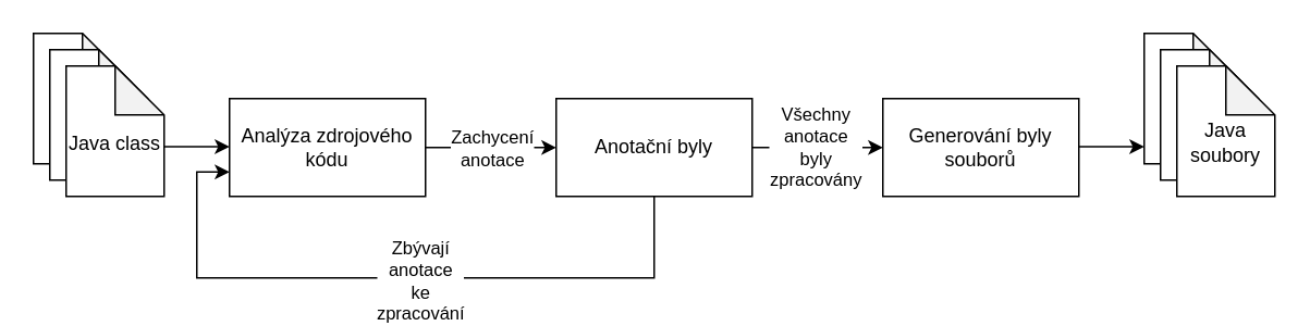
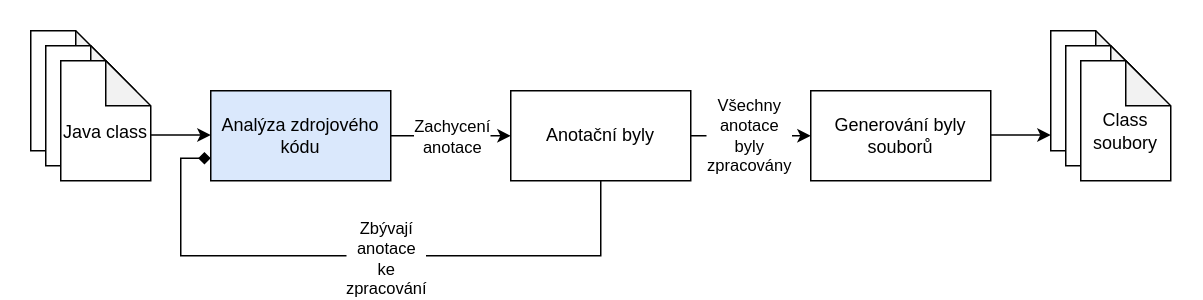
  <mxCell id="0" />
  <mxCell id="1" parent="0" />
  <mxCell id="2" value="" style="shape=note;whiteSpace=wrap;html=1;backgroundOutline=1;darkOpacity=0.05;" vertex="1" parent="1"><mxGeometry x="20" y="20" width="60" height="80" as="geometry" /></mxCell>
  <mxCell id="3" value="" style="shape=note;whiteSpace=wrap;html=1;backgroundOutline=1;darkOpacity=0.05;" vertex="1" parent="1"><mxGeometry x="30" y="30" width="60" height="80" as="geometry" /></mxCell>
  <mxCell id="4" value="&lt;br&gt;Java class" style="shape=note;whiteSpace=wrap;html=1;backgroundOutline=1;darkOpacity=0.05;" vertex="1" parent="1"><mxGeometry x="40" y="40" width="60" height="80" as="geometry" /></mxCell>
  <mxCell id="5" value="" style="shape=note;whiteSpace=wrap;html=1;backgroundOutline=1;darkOpacity=0.05;" vertex="1" parent="1"><mxGeometry x="700" y="20" width="60" height="80" as="geometry" /></mxCell>
  <mxCell id="6" value="" style="shape=note;whiteSpace=wrap;html=1;backgroundOutline=1;darkOpacity=0.05;" vertex="1" parent="1"><mxGeometry x="710" y="30" width="60" height="80" as="geometry" /></mxCell>
- <mxCell id="7" value="&lt;br&gt;Java&lt;br&gt;soubory" style="shape=note;whiteSpace=wrap;html=1;backgroundOutline=1;darkOpacity=0.05;" vertex="1" parent="1"><mxGeometry x="720" y="40" width="60" height="80" as="geometry" /></mxCell>
- <mxCell id="8" value="Analýza zdrojového kódu" style="rounded=0;whiteSpace=wrap;html=1;" vertex="1" parent="1"><mxGeometry x="140" y="60" width="120" height="60" as="geometry" /></mxCell>
- <mxCell id="9" style="edgeStyle=orthogonalEdgeStyle;rounded=0;orthogonalLoop=1;jettySize=auto;html=1;exitX=0.5;exitY=1;exitDx=0;exitDy=0;entryX=0;entryY=0.75;entryDx=0;entryDy=0;" edge="1" parent="1" source="11" target="8"><mxGeometry relative="1" as="geometry"><Array as="points"><mxPoint x="400" y="170" /><mxPoint x="120" y="170" /><mxPoint x="120" y="105" /></Array></mxGeometry></mxCell>
+ <mxCell id="7" value="&lt;br&gt;Class&lt;br&gt;soubory" style="shape=note;whiteSpace=wrap;html=1;backgroundOutline=1;darkOpacity=0.05;" vertex="1" parent="1"><mxGeometry x="720" y="40" width="60" height="80" as="geometry" /></mxCell>
+ <mxCell id="8" value="Analýza zdrojového kódu" style="rounded=0;whiteSpace=wrap;html=1;fillColor=#dae8fc;" vertex="1" parent="1"><mxGeometry x="140" y="60" width="120" height="60" as="geometry" /></mxCell>
+ <mxCell id="9" style="edgeStyle=orthogonalEdgeStyle;rounded=0;orthogonalLoop=1;jettySize=auto;html=1;exitX=0.5;exitY=1;exitDx=0;exitDy=0;entryX=0;entryY=0.75;entryDx=0;entryDy=0;endArrow=diamond;" edge="1" parent="1" source="11" target="8"><mxGeometry relative="1" as="geometry"><Array as="points"><mxPoint x="400" y="170" /><mxPoint x="120" y="170" /><mxPoint x="120" y="105" /></Array></mxGeometry></mxCell>
  <mxCell id="10" value="Zbývají&lt;br&gt;anotace&lt;br&gt;ke&lt;br&gt;zpracování" style="edgeLabel;html=1;align=center;verticalAlign=middle;resizable=0;points=[];" vertex="1" connectable="0" parent="9"><mxGeometry x="-0.067" y="1" relative="1" as="geometry"><mxPoint as="offset" /></mxGeometry></mxCell>
  <mxCell id="11" value="Anotační byly" style="rounded=0;whiteSpace=wrap;html=1;" vertex="1" parent="1"><mxGeometry x="340" y="60" width="120" height="60" as="geometry" /></mxCell>
  <mxCell id="12" value="Generování byly souborů" style="rounded=0;whiteSpace=wrap;html=1;" vertex="1" parent="1"><mxGeometry x="540" y="60" width="120" height="60" as="geometry" /></mxCell>
  <mxCell id="13" value="" style="endArrow=classic;html=1;entryX=0;entryY=0.5;entryDx=0;entryDy=0;" edge="1" parent="1" target="11"><mxGeometry width="50" height="50" relative="1" as="geometry"><mxPoint x="260" y="90" as="sourcePoint" /><mxPoint x="310" y="40" as="targetPoint" /></mxGeometry></mxCell>
  <mxCell id="14" value="Zachycení&lt;br&gt;anotace" style="edgeLabel;html=1;align=center;verticalAlign=middle;resizable=0;points=[];" vertex="1" connectable="0" parent="13"><mxGeometry x="0.05" y="-1" relative="1" as="geometry"><mxPoint x="-2" y="-1" as="offset" /></mxGeometry></mxCell>
  <mxCell id="15" value="" style="endArrow=classic;html=1;entryX=0;entryY=0.5;entryDx=0;entryDy=0;" edge="1" parent="1" target="12"><mxGeometry width="50" height="50" relative="1" as="geometry"><mxPoint x="460" y="90" as="sourcePoint" /><mxPoint x="510" y="40" as="targetPoint" /></mxGeometry></mxCell>
  <mxCell id="16" value="Všechny&lt;br&gt;anotace&lt;br&gt;byly&lt;br&gt;zpracovány" style="edgeLabel;html=1;align=center;verticalAlign=middle;resizable=0;points=[];" vertex="1" connectable="0" parent="15"><mxGeometry x="-0.056" y="1" relative="1" as="geometry"><mxPoint as="offset" /></mxGeometry></mxCell>
  <mxCell id="17" value="" style="endArrow=classic;html=1;" edge="1" parent="1"><mxGeometry width="50" height="50" relative="1" as="geometry"><mxPoint x="100" y="89.5" as="sourcePoint" /><mxPoint x="140" y="89.5" as="targetPoint" /></mxGeometry></mxCell>
  <mxCell id="18" value="" style="endArrow=classic;html=1;" edge="1" parent="1"><mxGeometry width="50" height="50" relative="1" as="geometry"><mxPoint x="660" y="89.5" as="sourcePoint" /><mxPoint x="700" y="89.5" as="targetPoint" /></mxGeometry></mxCell>
